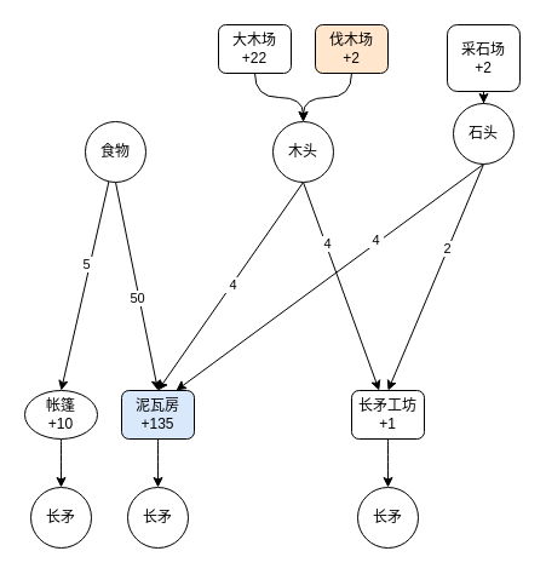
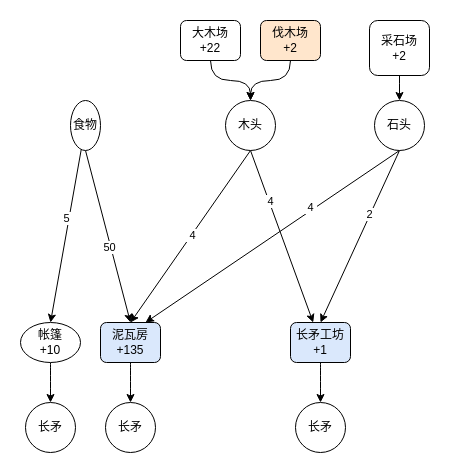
  <mxCell id="0" />
  <mxCell id="1" parent="0" />
  <mxCell id="2" style="edgeStyle=orthogonalEdgeStyle;curved=1;rounded=0;orthogonalLoop=1;jettySize=auto;html=1;entryX=0.5;entryY=0;entryDx=0;entryDy=0;" edge="1" parent="1" source="3" target="10"><mxGeometry relative="1" as="geometry" /></mxCell>
  <mxCell id="3" value="大木场&lt;br&gt;+22" style="rounded=1;whiteSpace=wrap;html=1;" vertex="1" parent="1"><mxGeometry x="180" y="20" width="60" height="40" as="geometry" /></mxCell>
  <mxCell id="4" style="edgeStyle=orthogonalEdgeStyle;curved=1;rounded=0;orthogonalLoop=1;jettySize=auto;html=1;entryX=0.5;entryY=0;entryDx=0;entryDy=0;exitX=0.5;exitY=1;exitDx=0;exitDy=0;" edge="1" parent="1" source="5" target="10"><mxGeometry relative="1" as="geometry" /></mxCell>
  <mxCell id="5" value="伐木场&lt;br&gt;+2" style="rounded=1;whiteSpace=wrap;html=1;fillColor=#ffe6cc;" vertex="1" parent="1"><mxGeometry x="260" y="20" width="60" height="40" as="geometry" /></mxCell>
  <mxCell id="6" style="rounded=0;orthogonalLoop=1;jettySize=auto;html=1;exitX=0.5;exitY=1;exitDx=0;exitDy=0;" edge="1" parent="1" source="10" target="24"><mxGeometry relative="1" as="geometry" /></mxCell>
  <mxCell id="7" value="&amp;nbsp;4&amp;nbsp;" style="edgeLabel;html=1;align=center;verticalAlign=middle;resizable=0;points=[];" vertex="1" connectable="0" parent="6"><mxGeometry x="-0.416" y="1" relative="1" as="geometry"><mxPoint y="1" as="offset" /></mxGeometry></mxCell>
  <mxCell id="8" style="rounded=0;orthogonalLoop=1;jettySize=auto;html=1;exitX=0.5;exitY=1;exitDx=0;exitDy=0;entryX=0.5;entryY=0;entryDx=0;entryDy=0;" edge="1" parent="1" source="10" target="30"><mxGeometry relative="1" as="geometry" /></mxCell>
  <mxCell id="9" value="&amp;nbsp;4&amp;nbsp;" style="edgeLabel;html=1;align=center;verticalAlign=middle;resizable=0;points=[];" vertex="1" connectable="0" parent="8"><mxGeometry x="-0.016" relative="1" as="geometry"><mxPoint as="offset" /></mxGeometry></mxCell>
  <mxCell id="10" value="木头" style="ellipse;whiteSpace=wrap;html=1;aspect=fixed;" vertex="1" parent="1"><mxGeometry x="225" y="100" width="50" height="50" as="geometry" /></mxCell>
  <mxCell id="11" style="rounded=0;orthogonalLoop=1;jettySize=auto;html=1;entryX=0.5;entryY=0;entryDx=0;entryDy=0;" edge="1" parent="1" source="15" target="27"><mxGeometry relative="1" as="geometry" /></mxCell>
  <mxCell id="12" value="&amp;nbsp;5&amp;nbsp;" style="edgeLabel;html=1;align=center;verticalAlign=middle;resizable=0;points=[];" vertex="1" connectable="0" parent="11"><mxGeometry x="-0.2" y="-3" relative="1" as="geometry"><mxPoint as="offset" /></mxGeometry></mxCell>
  <mxCell id="13" style="rounded=0;orthogonalLoop=1;jettySize=auto;html=1;exitX=0.5;exitY=1;exitDx=0;exitDy=0;entryX=0.5;entryY=0;entryDx=0;entryDy=0;" edge="1" parent="1" source="15" target="30"><mxGeometry relative="1" as="geometry" /></mxCell>
  <mxCell id="14" value="&amp;nbsp;50&amp;nbsp;" style="edgeLabel;html=1;align=center;verticalAlign=middle;resizable=0;points=[];" vertex="1" connectable="0" parent="13"><mxGeometry x="0.109" y="-2" relative="1" as="geometry"><mxPoint as="offset" /></mxGeometry></mxCell>
- <mxCell id="15" value="食物" style="ellipse;whiteSpace=wrap;html=1;aspect=fixed;" vertex="1" parent="1"><mxGeometry x="70" y="100" width="50" height="50" as="geometry" /></mxCell>
+ <mxCell id="15" value="食物" style="ellipse;whiteSpace=wrap;html=1;aspect=fixed;" vertex="1" parent="1"><mxGeometry x="70" y="100" width="30" height="50" as="geometry" /></mxCell>
  <mxCell id="16" style="edgeStyle=orthogonalEdgeStyle;curved=1;rounded=0;orthogonalLoop=1;jettySize=auto;html=1;entryX=0.5;entryY=0;entryDx=0;entryDy=0;" edge="1" parent="1" source="17" target="22"><mxGeometry relative="1" as="geometry" /></mxCell>
  <mxCell id="17" value="采石场&lt;br&gt;+2" style="rounded=1;whiteSpace=wrap;html=1;" vertex="1" parent="1"><mxGeometry x="369" y="20" width="60" height="55" as="geometry" /></mxCell>
  <mxCell id="18" style="rounded=0;orthogonalLoop=1;jettySize=auto;html=1;exitX=0.5;exitY=1;exitDx=0;exitDy=0;entryX=0.5;entryY=0;entryDx=0;entryDy=0;" edge="1" parent="1" source="22" target="24"><mxGeometry relative="1" as="geometry"><mxPoint x="315" y="250" as="targetPoint" /></mxGeometry></mxCell>
  <mxCell id="19" value="&amp;nbsp;2&amp;nbsp;" style="edgeLabel;html=1;align=center;verticalAlign=middle;resizable=0;points=[];" vertex="1" connectable="0" parent="18"><mxGeometry x="-0.232" y="-7" relative="1" as="geometry"><mxPoint x="6" as="offset" /></mxGeometry></mxCell>
  <mxCell id="20" style="rounded=0;orthogonalLoop=1;jettySize=auto;html=1;exitX=0.5;exitY=1;exitDx=0;exitDy=0;entryX=0.75;entryY=0;entryDx=0;entryDy=0;" edge="1" parent="1" source="22" target="30"><mxGeometry relative="1" as="geometry" /></mxCell>
  <mxCell id="21" value="&amp;nbsp;4&amp;nbsp;" style="edgeLabel;html=1;align=center;verticalAlign=middle;resizable=0;points=[];" vertex="1" connectable="0" parent="20"><mxGeometry x="-0.31" y="-3" relative="1" as="geometry"><mxPoint as="offset" /></mxGeometry></mxCell>
- <mxCell id="22" value="石头" style="ellipse;whiteSpace=wrap;html=1;aspect=fixed;" vertex="1" parent="1"><mxGeometry x="374" y="85" width="50" height="50" as="geometry" /></mxCell>
+ <mxCell id="22" value="石头" style="ellipse;whiteSpace=wrap;html=1;aspect=fixed;" vertex="1" parent="1"><mxGeometry x="374" y="100" width="50" height="50" as="geometry" /></mxCell>
  <mxCell id="23" style="edgeStyle=orthogonalEdgeStyle;curved=1;rounded=0;orthogonalLoop=1;jettySize=auto;html=1;entryX=0.5;entryY=0;entryDx=0;entryDy=0;" edge="1" parent="1" source="24" target="25"><mxGeometry relative="1" as="geometry" /></mxCell>
- <mxCell id="24" value="长矛工坊&lt;br&gt;+1" style="rounded=1;whiteSpace=wrap;html=1;" vertex="1" parent="1"><mxGeometry x="290" y="322" width="60" height="40" as="geometry" /></mxCell>
+ <mxCell id="24" value="长矛工坊&lt;br&gt;+1" style="rounded=1;whiteSpace=wrap;html=1;fillColor=#dae8fc;" vertex="1" parent="1"><mxGeometry x="290" y="322" width="60" height="40" as="geometry" /></mxCell>
  <mxCell id="25" value="长矛" style="ellipse;whiteSpace=wrap;html=1;aspect=fixed;" vertex="1" parent="1"><mxGeometry x="295" y="402" width="50" height="50" as="geometry" /></mxCell>
  <mxCell id="26" style="edgeStyle=orthogonalEdgeStyle;curved=1;rounded=0;orthogonalLoop=1;jettySize=auto;html=1;entryX=0.5;entryY=0;entryDx=0;entryDy=0;" edge="1" parent="1" source="27" target="28"><mxGeometry relative="1" as="geometry" /></mxCell>
  <mxCell id="27" value="帐篷&lt;br&gt;+10" style="ellipse;whiteSpace=wrap;html=1;" vertex="1" parent="1"><mxGeometry x="20" y="322" width="60" height="40" as="geometry" /></mxCell>
  <mxCell id="28" value="长矛" style="ellipse;whiteSpace=wrap;html=1;aspect=fixed;" vertex="1" parent="1"><mxGeometry x="25" y="402" width="50" height="50" as="geometry" /></mxCell>
  <mxCell id="29" style="edgeStyle=orthogonalEdgeStyle;curved=1;rounded=0;orthogonalLoop=1;jettySize=auto;html=1;entryX=0.5;entryY=0;entryDx=0;entryDy=0;" edge="1" parent="1" source="30" target="31"><mxGeometry relative="1" as="geometry" /></mxCell>
  <mxCell id="30" value="泥瓦房&lt;br&gt;+135" style="rounded=1;whiteSpace=wrap;html=1;fillColor=#dae8fc;" vertex="1" parent="1"><mxGeometry x="100" y="322" width="60" height="40" as="geometry" /></mxCell>
  <mxCell id="31" value="长矛" style="ellipse;whiteSpace=wrap;html=1;aspect=fixed;" vertex="1" parent="1"><mxGeometry x="105" y="402" width="50" height="50" as="geometry" /></mxCell>
